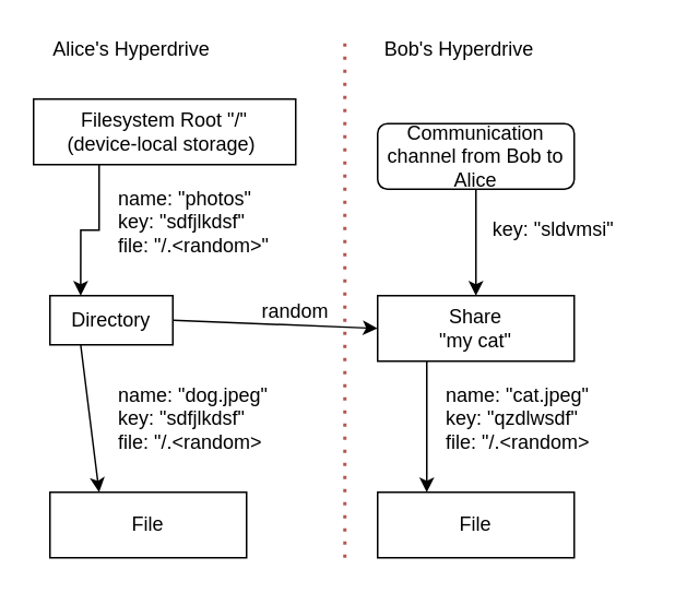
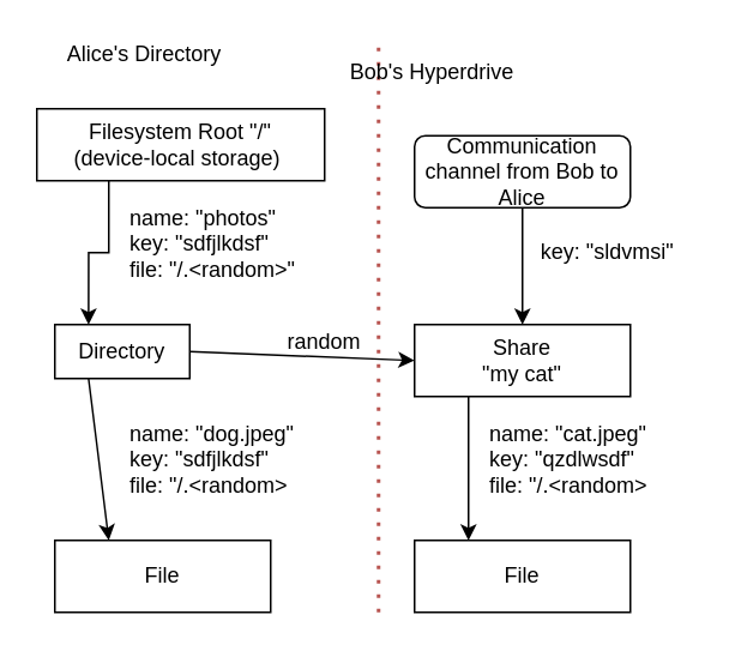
  <mxCell id="0" />
  <mxCell id="1" parent="0" />
  <mxCell id="2" style="edgeStyle=orthogonalEdgeStyle;rounded=0;orthogonalLoop=1;jettySize=auto;html=1;exitX=0.25;exitY=1;exitDx=0;exitDy=0;entryX=0.25;entryY=0;entryDx=0;entryDy=0;" parent="1" source="3" target="5" edge="1"><mxGeometry relative="1" as="geometry" /></mxCell>
  <mxCell id="3" value="Filesystem Root &quot;/&quot;&lt;br&gt;(device-local storage)&amp;nbsp;" style="rounded=0;whiteSpace=wrap;html=1;" parent="1" vertex="1"><mxGeometry x="20" y="60" width="160" height="40" as="geometry" /></mxCell>
  <mxCell id="4" style="edgeStyle=none;rounded=0;orthogonalLoop=1;jettySize=auto;html=1;exitX=1;exitY=0.5;exitDx=0;exitDy=0;entryX=0;entryY=0.5;entryDx=0;entryDy=0;" parent="1" source="5" target="11" edge="1"><mxGeometry relative="1" as="geometry" /></mxCell>
  <mxCell id="5" value="Directory" style="rounded=0;whiteSpace=wrap;html=1;" parent="1" vertex="1"><mxGeometry x="30" y="180" width="75" height="30" as="geometry" /></mxCell>
  <mxCell id="6" value="File" style="rounded=0;whiteSpace=wrap;html=1;" parent="1" vertex="1"><mxGeometry x="30" y="300" width="120" height="40" as="geometry" /></mxCell>
  <mxCell id="7" value="name: &quot;photos&quot;&lt;br&gt;key: &quot;sdfjlkdsf&quot;&lt;br&gt;file: &quot;/.&amp;lt;random&amp;gt;&quot;" style="text;html=1;strokeColor=none;fillColor=none;align=left;verticalAlign=middle;whiteSpace=wrap;rounded=0;" parent="1" vertex="1"><mxGeometry x="70" y="110" width="120" height="50" as="geometry" /></mxCell>
  <mxCell id="8" value="" style="endArrow=classic;html=1;exitX=0.25;exitY=1;exitDx=0;exitDy=0;entryX=0.25;entryY=0;entryDx=0;entryDy=0;" parent="1" source="5" target="6" edge="1"><mxGeometry width="50" height="50" relative="1" as="geometry"><mxPoint x="330" y="200" as="sourcePoint" /><mxPoint x="380" y="150" as="targetPoint" /></mxGeometry></mxCell>
  <mxCell id="9" value="name: &quot;dog.jpeg&quot;&lt;br&gt;key: &quot;sdfjlkdsf&quot;&lt;br&gt;file: &quot;/.&amp;lt;random&amp;gt;" style="text;html=1;strokeColor=none;fillColor=none;align=left;verticalAlign=middle;whiteSpace=wrap;rounded=0;" parent="1" vertex="1"><mxGeometry x="70" y="230" width="120" height="50" as="geometry" /></mxCell>
  <mxCell id="10" style="edgeStyle=none;rounded=0;orthogonalLoop=1;jettySize=auto;html=1;exitX=0.25;exitY=1;exitDx=0;exitDy=0;entryX=0.25;entryY=0;entryDx=0;entryDy=0;" parent="1" source="11" target="16" edge="1"><mxGeometry relative="1" as="geometry" /></mxCell>
  <mxCell id="11" value="Share&lt;br&gt;&quot;my cat&quot;" style="rounded=0;whiteSpace=wrap;html=1;" parent="1" vertex="1"><mxGeometry x="230" y="180" width="120" height="40" as="geometry" /></mxCell>
  <mxCell id="12" value="name: &quot;cat.jpeg&quot;&lt;br&gt;key: &quot;qzdlwsdf&quot;&lt;br&gt;file: &quot;/.&amp;lt;random&amp;gt;" style="text;html=1;strokeColor=none;fillColor=none;align=left;verticalAlign=middle;whiteSpace=wrap;rounded=0;" parent="1" vertex="1"><mxGeometry x="270" y="230" width="120" height="50" as="geometry" /></mxCell>
  <mxCell id="13" style="edgeStyle=none;rounded=0;orthogonalLoop=1;jettySize=auto;html=1;exitX=0.5;exitY=1;exitDx=0;exitDy=0;entryX=0.5;entryY=0;entryDx=0;entryDy=0;" parent="1" source="14" target="11" edge="1"><mxGeometry relative="1" as="geometry" /></mxCell>
  <mxCell id="14" value="Communication channel from Bob to Alice" style="rounded=1;whiteSpace=wrap;html=1;" parent="1" vertex="1"><mxGeometry x="230" y="75" width="120" height="40" as="geometry" /></mxCell>
  <mxCell id="15" value="random" style="text;html=1;strokeColor=none;fillColor=none;align=center;verticalAlign=middle;whiteSpace=wrap;rounded=0;" parent="1" vertex="1"><mxGeometry x="160" y="180" width="40" height="20" as="geometry" /></mxCell>
  <mxCell id="16" value="File" style="rounded=0;whiteSpace=wrap;html=1;" parent="1" vertex="1"><mxGeometry x="230" y="300" width="120" height="40" as="geometry" /></mxCell>
  <mxCell id="17" value="key: &quot;sldvmsi&quot;" style="text;html=1;strokeColor=none;fillColor=none;align=center;verticalAlign=middle;whiteSpace=wrap;rounded=0;" parent="1" vertex="1"><mxGeometry x="295" y="130" width="85" height="20" as="geometry" /></mxCell>
  <mxCell id="18" value="" style="endArrow=none;dashed=1;html=1;dashPattern=1 3;strokeWidth=2;fillColor=#f8cecc;strokeColor=#b85450;" parent="1" edge="1"><mxGeometry width="50" height="50" relative="1" as="geometry"><mxPoint x="210" y="340" as="sourcePoint" /><mxPoint x="210" y="20" as="targetPoint" /></mxGeometry></mxCell>
- <mxCell id="19" value="Alice's Hyperdrive" style="text;html=1;strokeColor=none;fillColor=none;align=center;verticalAlign=middle;whiteSpace=wrap;rounded=0;" parent="1" vertex="1"><mxGeometry x="30" y="20" width="100" height="20" as="geometry" /></mxCell>
- <mxCell id="20" value="Bob's Hyperdrive" style="text;html=1;strokeColor=none;fillColor=none;align=center;verticalAlign=middle;whiteSpace=wrap;rounded=0;" parent="1" vertex="1"><mxGeometry x="230" y="20" width="100" height="20" as="geometry" /></mxCell>
+ <mxCell id="19" value="Alice's Directory" style="text;html=1;strokeColor=none;fillColor=none;align=center;verticalAlign=middle;whiteSpace=wrap;rounded=0;" parent="1" vertex="1"><mxGeometry x="30" y="20" width="100" height="20" as="geometry" /></mxCell>
+ <mxCell id="20" value="Bob's Hyperdrive" style="text;html=1;strokeColor=none;fillColor=none;align=center;verticalAlign=middle;whiteSpace=wrap;rounded=0;" parent="1" vertex="1"><mxGeometry x="190" y="30" width="100" height="20" as="geometry" /></mxCell>
